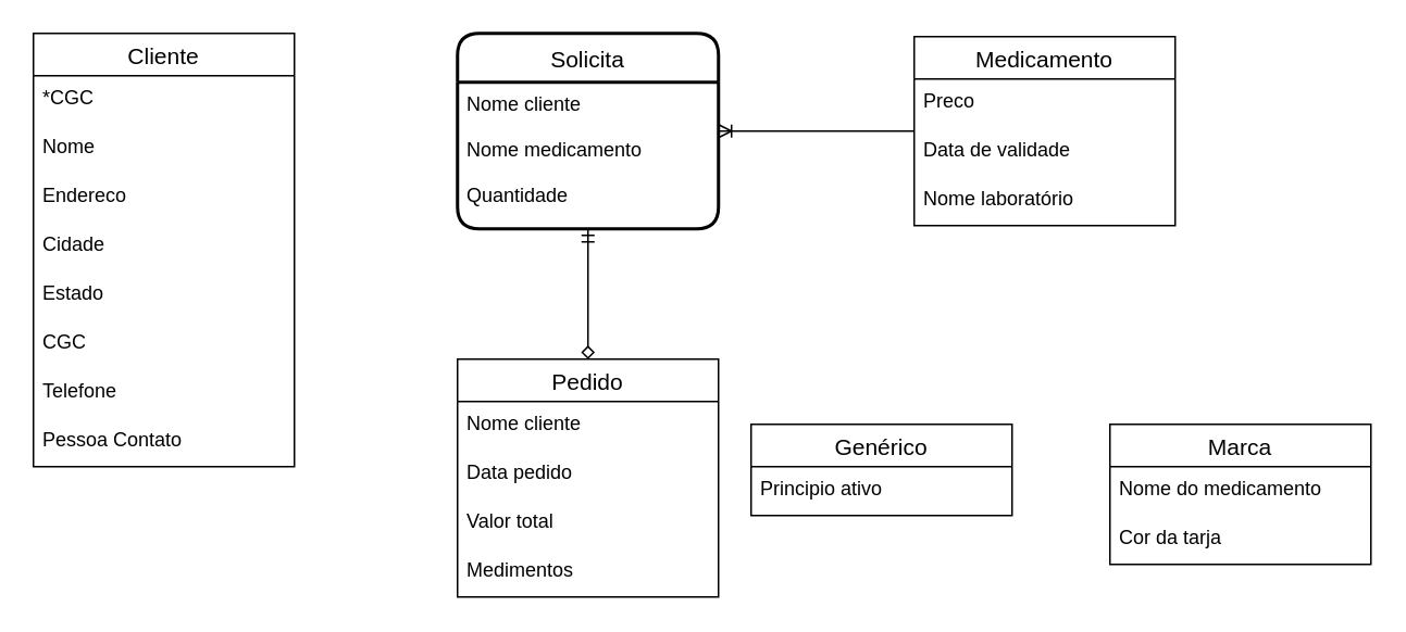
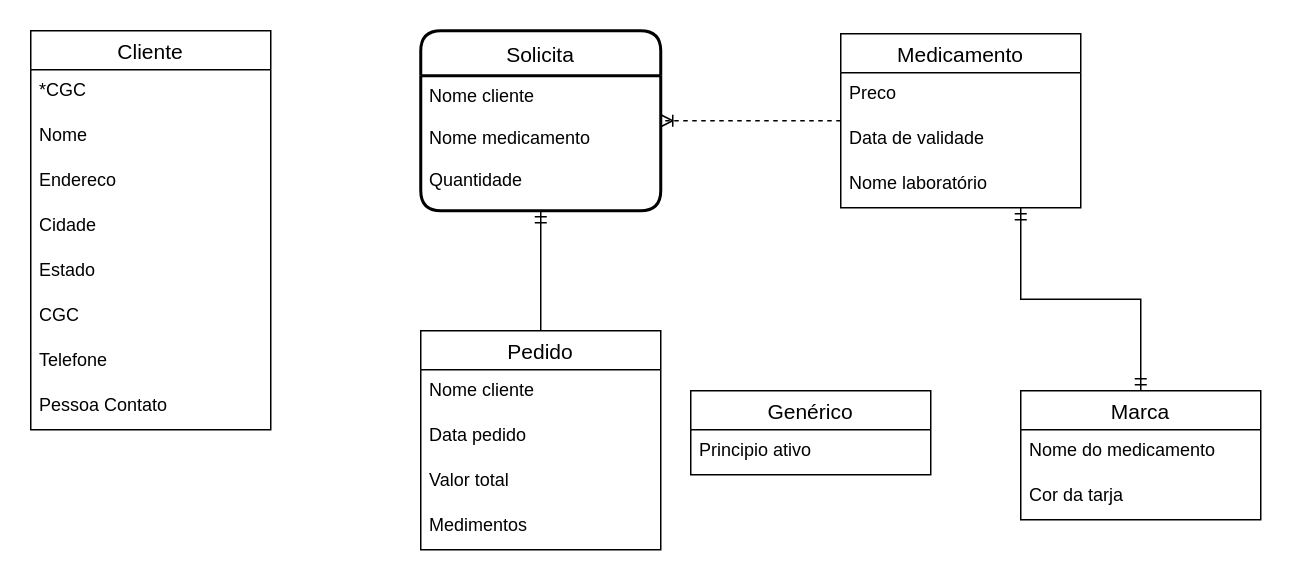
  <mxCell id="0" />
  <mxCell id="1" parent="0" />
+ <mxCell id="2" style="edgeStyle=orthogonalEdgeStyle;rounded=0;orthogonalLoop=1;jettySize=auto;html=1;exitX=0.75;exitY=1;exitDx=0;exitDy=0;startArrow=ERmandOne;startFill=0;endArrow=ERmandOne;endFill=0;" edge="1" parent="1" source="26" target="5"><mxGeometry relative="1" as="geometry" /></mxCell>
  <mxCell id="3" value="Genérico" style="swimlane;fontStyle=0;childLayout=stackLayout;horizontal=1;startSize=26;horizontalStack=0;resizeParent=1;resizeParentMax=0;resizeLast=0;collapsible=1;marginBottom=0;align=center;fontSize=14;" vertex="1" parent="1"><mxGeometry x="460" y="260" width="160" height="56" as="geometry" /></mxCell>
  <mxCell id="4" value="Principio ativo" style="text;strokeColor=none;fillColor=none;spacingLeft=4;spacingRight=4;overflow=hidden;rotatable=0;points=[[0,0.5],[1,0.5]];portConstraint=eastwest;fontSize=12;" vertex="1" parent="3"><mxGeometry y="26" width="160" height="30" as="geometry" /></mxCell>
  <mxCell id="5" value="Marca" style="swimlane;fontStyle=0;childLayout=stackLayout;horizontal=1;startSize=26;horizontalStack=0;resizeParent=1;resizeParentMax=0;resizeLast=0;collapsible=1;marginBottom=0;align=center;fontSize=14;" vertex="1" parent="1"><mxGeometry x="680" y="260" width="160" height="86" as="geometry" /></mxCell>
  <mxCell id="6" value="Nome do medicamento" style="text;strokeColor=none;fillColor=none;spacingLeft=4;spacingRight=4;overflow=hidden;rotatable=0;points=[[0,0.5],[1,0.5]];portConstraint=eastwest;fontSize=12;" vertex="1" parent="5"><mxGeometry y="26" width="160" height="30" as="geometry" /></mxCell>
  <mxCell id="7" value="Cor da tarja" style="text;strokeColor=none;fillColor=none;spacingLeft=4;spacingRight=4;overflow=hidden;rotatable=0;points=[[0,0.5],[1,0.5]];portConstraint=eastwest;fontSize=12;" vertex="1" parent="5"><mxGeometry y="56" width="160" height="30" as="geometry" /></mxCell>
- <mxCell id="8" style="edgeStyle=orthogonalEdgeStyle;rounded=0;orthogonalLoop=1;jettySize=auto;html=1;exitX=0;exitY=0.5;exitDx=0;exitDy=0;entryX=1;entryY=0.5;entryDx=0;entryDy=0;startArrow=none;startFill=0;endArrow=ERoneToMany;endFill=0;" edge="1" parent="1" source="26" target="18"><mxGeometry relative="1" as="geometry" /></mxCell>
+ <mxCell id="8" style="edgeStyle=orthogonalEdgeStyle;rounded=0;orthogonalLoop=1;jettySize=auto;html=1;exitX=0;exitY=0.5;exitDx=0;exitDy=0;entryX=1;entryY=0.5;entryDx=0;entryDy=0;startArrow=none;startFill=0;endArrow=ERoneToMany;endFill=0;dashed=1;" edge="1" parent="1" source="26" target="18"><mxGeometry relative="1" as="geometry" /></mxCell>
  <mxCell id="9" value="Cliente" style="swimlane;fontStyle=0;childLayout=stackLayout;horizontal=1;startSize=26;horizontalStack=0;resizeParent=1;resizeParentMax=0;resizeLast=0;collapsible=1;marginBottom=0;align=center;fontSize=14;" vertex="1" parent="1"><mxGeometry x="20" y="20" width="160" height="266" as="geometry" /></mxCell>
  <mxCell id="10" value="*CGC" style="text;strokeColor=none;fillColor=none;spacingLeft=4;spacingRight=4;overflow=hidden;rotatable=0;points=[[0,0.5],[1,0.5]];portConstraint=eastwest;fontSize=12;" vertex="1" parent="9"><mxGeometry y="26" width="160" height="30" as="geometry" /></mxCell>
  <mxCell id="11" value="Nome" style="text;strokeColor=none;fillColor=none;spacingLeft=4;spacingRight=4;overflow=hidden;rotatable=0;points=[[0,0.5],[1,0.5]];portConstraint=eastwest;fontSize=12;" vertex="1" parent="9"><mxGeometry y="56" width="160" height="30" as="geometry" /></mxCell>
  <mxCell id="12" value="Endereco" style="text;strokeColor=none;fillColor=none;spacingLeft=4;spacingRight=4;overflow=hidden;rotatable=0;points=[[0,0.5],[1,0.5]];portConstraint=eastwest;fontSize=12;" vertex="1" parent="9"><mxGeometry y="86" width="160" height="30" as="geometry" /></mxCell>
  <mxCell id="13" value="Cidade" style="text;strokeColor=none;fillColor=none;spacingLeft=4;spacingRight=4;overflow=hidden;rotatable=0;points=[[0,0.5],[1,0.5]];portConstraint=eastwest;fontSize=12;" vertex="1" parent="9"><mxGeometry y="116" width="160" height="30" as="geometry" /></mxCell>
  <mxCell id="14" value="Estado" style="text;strokeColor=none;fillColor=none;spacingLeft=4;spacingRight=4;overflow=hidden;rotatable=0;points=[[0,0.5],[1,0.5]];portConstraint=eastwest;fontSize=12;" vertex="1" parent="9"><mxGeometry y="146" width="160" height="30" as="geometry" /></mxCell>
  <mxCell id="15" value="CGC" style="text;strokeColor=none;fillColor=none;spacingLeft=4;spacingRight=4;overflow=hidden;rotatable=0;points=[[0,0.5],[1,0.5]];portConstraint=eastwest;fontSize=12;" vertex="1" parent="9"><mxGeometry y="176" width="160" height="30" as="geometry" /></mxCell>
  <mxCell id="16" value="Telefone" style="text;strokeColor=none;fillColor=none;spacingLeft=4;spacingRight=4;overflow=hidden;rotatable=0;points=[[0,0.5],[1,0.5]];portConstraint=eastwest;fontSize=12;" vertex="1" parent="9"><mxGeometry y="206" width="160" height="30" as="geometry" /></mxCell>
  <mxCell id="17" value="Pessoa Contato" style="text;strokeColor=none;fillColor=none;spacingLeft=4;spacingRight=4;overflow=hidden;rotatable=0;points=[[0,0.5],[1,0.5]];portConstraint=eastwest;fontSize=12;" vertex="1" parent="9"><mxGeometry y="236" width="160" height="30" as="geometry" /></mxCell>
  <mxCell id="18" value="Solicita" style="swimlane;childLayout=stackLayout;horizontal=1;startSize=30;horizontalStack=0;rounded=1;fontSize=14;fontStyle=0;strokeWidth=2;resizeParent=0;resizeLast=1;shadow=0;dashed=0;align=center;" vertex="1" parent="1"><mxGeometry x="280" y="20" width="160" height="120" as="geometry" /></mxCell>
  <mxCell id="19" value="Nome cliente&#10;&#10;Nome medicamento&#10;&#10;Quantidade&#10;" style="align=left;strokeColor=none;fillColor=none;spacingLeft=4;fontSize=12;verticalAlign=top;resizable=0;rotatable=0;part=1;" vertex="1" parent="18"><mxGeometry y="30" width="160" height="90" as="geometry" /></mxCell>
  <mxCell id="20" value="Pedido" style="swimlane;fontStyle=0;childLayout=stackLayout;horizontal=1;startSize=26;horizontalStack=0;resizeParent=1;resizeParentMax=0;resizeLast=0;collapsible=1;marginBottom=0;align=center;fontSize=14;" vertex="1" parent="1"><mxGeometry x="280" y="220" width="160" height="146" as="geometry" /></mxCell>
  <mxCell id="21" value="Nome cliente" style="text;strokeColor=none;fillColor=none;spacingLeft=4;spacingRight=4;overflow=hidden;rotatable=0;points=[[0,0.5],[1,0.5]];portConstraint=eastwest;fontSize=12;" vertex="1" parent="20"><mxGeometry y="26" width="160" height="30" as="geometry" /></mxCell>
  <mxCell id="22" value="Data pedido" style="text;strokeColor=none;fillColor=none;spacingLeft=4;spacingRight=4;overflow=hidden;rotatable=0;points=[[0,0.5],[1,0.5]];portConstraint=eastwest;fontSize=12;" vertex="1" parent="20"><mxGeometry y="56" width="160" height="30" as="geometry" /></mxCell>
  <mxCell id="23" value="Valor total" style="text;strokeColor=none;fillColor=none;spacingLeft=4;spacingRight=4;overflow=hidden;rotatable=0;points=[[0,0.5],[1,0.5]];portConstraint=eastwest;fontSize=12;" vertex="1" parent="20"><mxGeometry y="86" width="160" height="30" as="geometry" /></mxCell>
  <mxCell id="24" value="Medimentos" style="text;strokeColor=none;fillColor=none;spacingLeft=4;spacingRight=4;overflow=hidden;rotatable=0;points=[[0,0.5],[1,0.5]];portConstraint=eastwest;fontSize=12;" vertex="1" parent="20"><mxGeometry y="116" width="160" height="30" as="geometry" /></mxCell>
- <mxCell id="25" style="edgeStyle=orthogonalEdgeStyle;rounded=0;orthogonalLoop=1;jettySize=auto;html=1;exitX=0.5;exitY=1;exitDx=0;exitDy=0;startArrow=ERmandOne;startFill=0;endArrow=diamond;endFill=0;" edge="1" parent="1" source="19" target="20"><mxGeometry relative="1" as="geometry" /></mxCell>
+ <mxCell id="25" style="edgeStyle=orthogonalEdgeStyle;rounded=0;orthogonalLoop=1;jettySize=auto;html=1;exitX=0.5;exitY=1;exitDx=0;exitDy=0;startArrow=ERmandOne;startFill=0;endArrow=none;endFill=0;" edge="1" parent="1" source="19" target="20"><mxGeometry relative="1" as="geometry" /></mxCell>
  <mxCell id="26" value="Medicamento" style="swimlane;fontStyle=0;childLayout=stackLayout;horizontal=1;startSize=26;horizontalStack=0;resizeParent=1;resizeParentMax=0;resizeLast=0;collapsible=1;marginBottom=0;align=center;fontSize=14;" vertex="1" parent="1"><mxGeometry x="560" y="22" width="160" height="116" as="geometry" /></mxCell>
  <mxCell id="27" value="Preco" style="text;strokeColor=none;fillColor=none;spacingLeft=4;spacingRight=4;overflow=hidden;rotatable=0;points=[[0,0.5],[1,0.5]];portConstraint=eastwest;fontSize=12;" vertex="1" parent="26"><mxGeometry y="26" width="160" height="30" as="geometry" /></mxCell>
  <mxCell id="28" value="Data de validade" style="text;strokeColor=none;fillColor=none;spacingLeft=4;spacingRight=4;overflow=hidden;rotatable=0;points=[[0,0.5],[1,0.5]];portConstraint=eastwest;fontSize=12;" vertex="1" parent="26"><mxGeometry y="56" width="160" height="30" as="geometry" /></mxCell>
  <mxCell id="29" value="Nome laboratório" style="text;strokeColor=none;fillColor=none;spacingLeft=4;spacingRight=4;overflow=hidden;rotatable=0;points=[[0,0.5],[1,0.5]];portConstraint=eastwest;fontSize=12;" vertex="1" parent="26"><mxGeometry y="86" width="160" height="30" as="geometry" /></mxCell>
